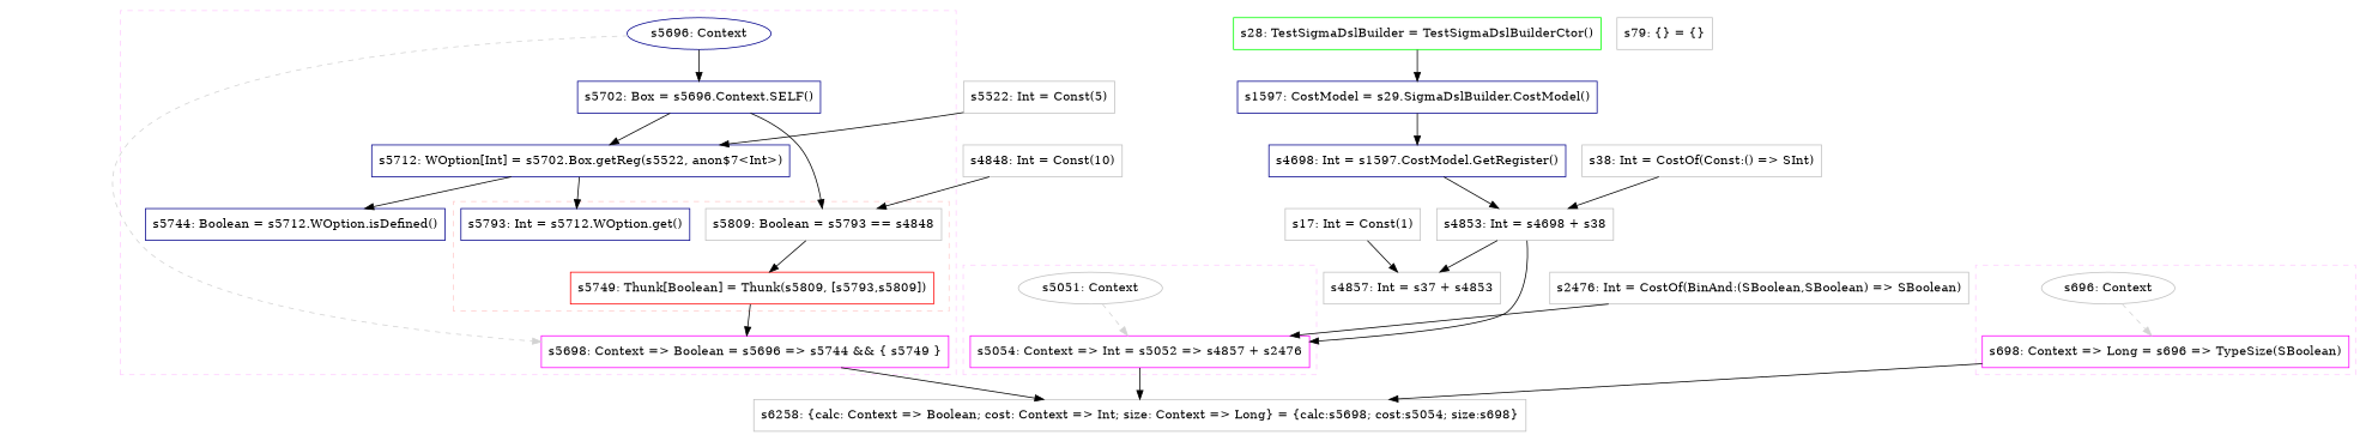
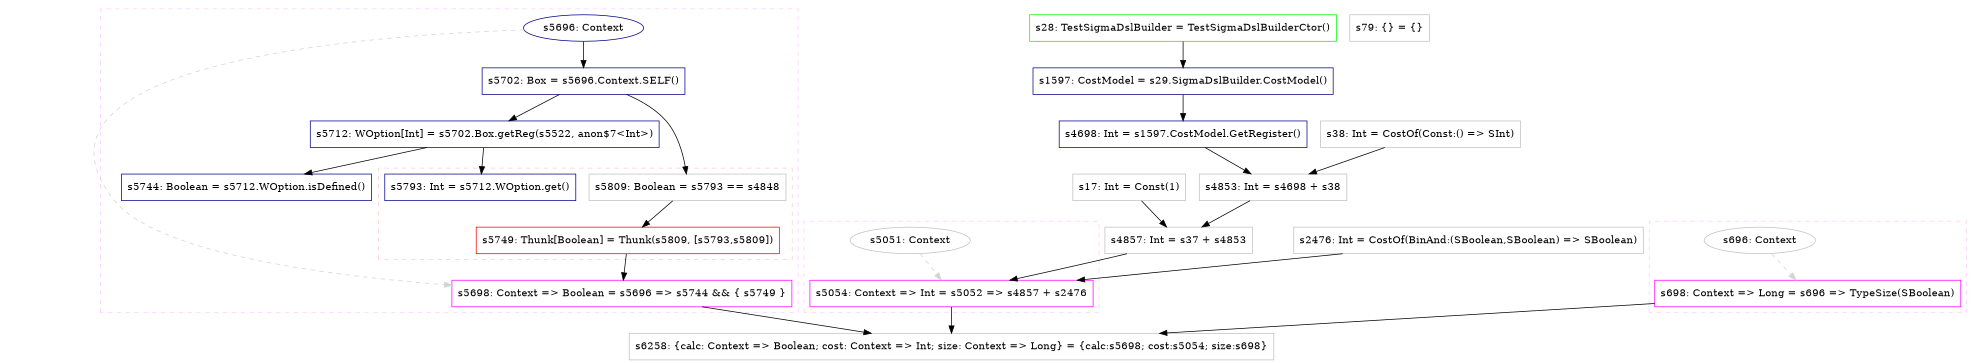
  digraph {
    concentrate=true
    node [color=gray fillcolor=white shape=box style=filled]
    edge [style=solid]
    n1 [color=darkblue label="s5696: Context" shape=oval]
    n2 [color=magenta label="s5698: Context => Boolean = s5696 => s5744 && { s5749 }"]
    n3 [color=red label="s5749: Thunk[Boolean] = Thunk(s5809, [s5793,s5809])"]
    n4 [color=darkblue label="s5793: Int = s5712.WOption.get()"]
    n5 [label="s5809: Boolean = s5793 == s4848"]
    n6 [color=darkblue label="s5702: Box = s5696.Context.SELF()"]
    n7 [color=darkblue label="s5712: WOption[Int] = s5702.Box.getReg(s5522, anon$7<Int>)"]
    n8 [color=darkblue label="s5744: Boolean = s5712.WOption.isDefined()"]
    n9 [label="s5051: Context" shape=oval]
    n10 [color=magenta label="s5054: Context => Int = s5052 => s4857 + s2476"]
    n11 [label="s696: Context" shape=oval]
    n12 [color=magenta label="s698: Context => Long = s696 => TypeSize(SBoolean)"]
    n13 [label="s6258: {calc: Context => Boolean; cost: Context => Int; size: Context => Long} = {calc:s5698; cost:s5054; size:s698}"]
-   n14 [label="s5522: Int = Const(5)"]
-   n15 [label="s4848: Int = Const(10)"]
    n16 [label="s17: Int = Const(1)"]
    n17 [label="s4857: Int = s37 + s4853"]
    n18 [color=green label="s28: TestSigmaDslBuilder = TestSigmaDslBuilderCtor()"]
    n19 [color=darkblue label="s1597: CostModel = s29.SigmaDslBuilder.CostModel()"]
    n20 [color=darkblue label="s4698: Int = s1597.CostModel.GetRegister()"]
    n21 [label="s4853: Int = s4698 + s38"]
    n22 [label="s38: Int = CostOf(Const:() => SInt)"]
    n23 [label="s2476: Int = CostOf(BinAnd:(SBoolean,SBoolean) => SBoolean)"]
    n24 [label="s79: {} = {}"]
    subgraph cluster_1 {
      color="#FFCCFF"
      style=dashed
      n6
      n7
      n8
      subgraph sub_2 {
        color="#FFCCFF"
        rank=source
        style=dashed
        n1
      }
      subgraph sub_3 {
        color="#FFCCFF"
        rank=sink
        style=dashed
        n2
      }
      subgraph cluster_4 {
        color="#FFCCCC"
        style=dashed
        n4
        n5
        subgraph sub_5 {
          color="#FFCCCC"
          rank=sink
          style=dashed
          n3
        }
      }
    }
    subgraph cluster_6 {
      color="#FFCCFF"
      style=dashed
      subgraph sub_7 {
        color="#FFCCFF"
        rank=source
        style=dashed
        n9
      }
      subgraph sub_8 {
        color="#FFCCFF"
        rank=sink
        style=dashed
        n10
      }
    }
    subgraph cluster_9 {
      color="#FFCCFF"
      style=dashed
      subgraph sub_10 {
        color="#FFCCFF"
        rank=source
        style=dashed
        n11
      }
      subgraph sub_11 {
        color="#FFCCFF"
        rank=sink
        style=dashed
        n12
      }
    }
    n1 -> n2 [color=lightgray style=dashed weight=0]
    n1 -> n6
    n2 -> n13
    n3 -> n2
    n5 -> n3
    n6 -> n5
    n6 -> n7
    n7 -> n4
    n7 -> n8
    n9 -> n10 [color=lightgray style=dashed weight=0]
    n10 -> n13
    n11 -> n12 [color=lightgray style=dashed weight=0]
    n12 -> n13
-   n14 -> n7
-   n15 -> n5
    n16 -> n17
-   n21 -> n10
+   n17 -> n10
    n18 -> n19
    n19 -> n20
    n20 -> n21
    n21 -> n17
    n22 -> n21
    n23 -> n10
  }
